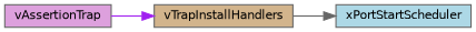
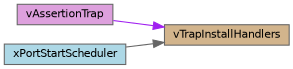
  digraph {
    rankdir=RL
    node [color=grey40 fontname=Helvetica fontsize=10 shape=box style=filled]
    edge [dir=back fontname=Helvetica fontsize=10 labelfontname=Helvetica labelfontsize=10 style=solid]
    n1 [color=gray40 fillcolor=plum fontcolor=black height=0.2 label=vAssertionTrap width=0.4]
    n2 [fillcolor=tan height=0.2 label=vTrapInstallHandlers width=0.4]
    n3 [fillcolor=lightblue height=0.2 label=xPortStartScheduler width=0.4]
    n2 -> n1 [color=purple]
-   n3 -> n2 [color=gray40]
+   n2 -> n3 [color=gray40]
  }
